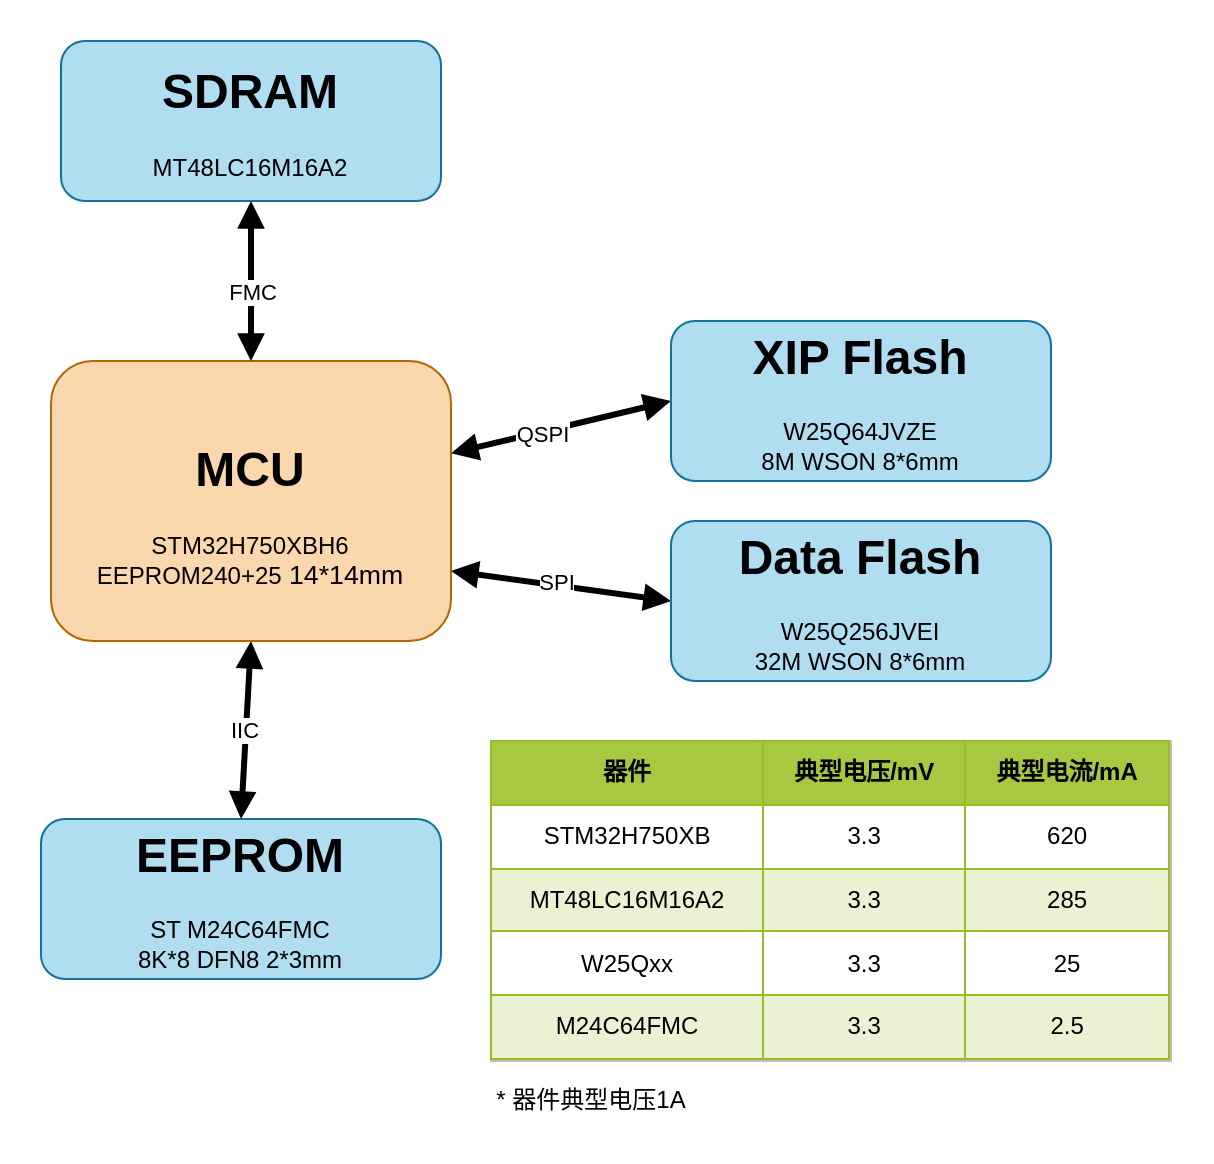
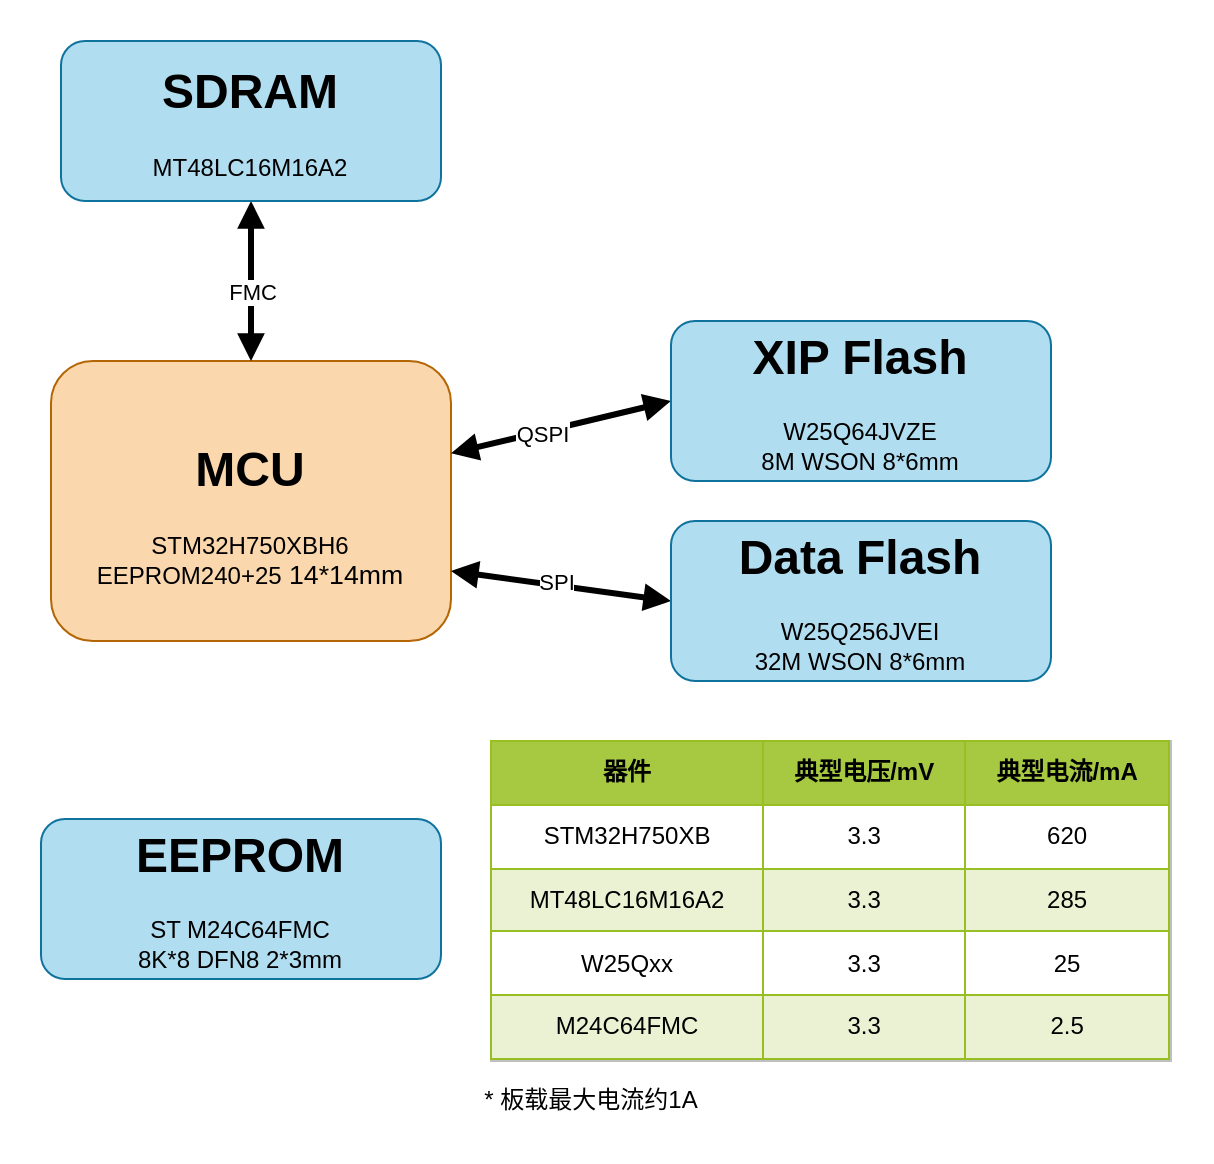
  <mxCell id="0" />
  <mxCell id="1" parent="0" />
- <mxCell id="2" value="IIC" style="edgeStyle=none;html=1;exitX=0.5;exitY=1;exitDx=0;exitDy=0;entryX=0.5;entryY=0;entryDx=0;entryDy=0;startArrow=block;startFill=1;endArrow=block;endFill=1;strokeWidth=3;" edge="1" parent="1" source="3" target="14"><mxGeometry relative="1" as="geometry" /></mxCell>
  <mxCell id="3" value="&lt;h1&gt;&lt;font color=&quot;#000000&quot;&gt;MCU&lt;/font&gt;&lt;/h1&gt;&lt;div&gt;&lt;font color=&quot;#000000&quot;&gt;STM32H750XBH6&lt;/font&gt;&lt;/div&gt;&lt;div&gt;&lt;font&gt;EEPROM240+25&lt;/font&gt;&lt;span style=&quot;font-size: 10pt&quot;&gt;&amp;nbsp;14*14mm&lt;/span&gt;&lt;font color=&quot;#000000&quot;&gt;&lt;br&gt;&lt;/font&gt;&lt;/div&gt;" style="rounded=1;whiteSpace=wrap;html=1;fillColor=#fad7ac;strokeColor=#b46504;" parent="1" vertex="1"><mxGeometry x="25" y="180" width="200" height="140" as="geometry" /></mxCell>
  <mxCell id="4" style="edgeStyle=none;rounded=0;html=1;exitX=0.5;exitY=1;exitDx=0;exitDy=0;fontColor=#000000;strokeColor=default;entryX=0.5;entryY=0;entryDx=0;entryDy=0;startArrow=block;startFill=1;strokeWidth=3;endArrow=block;endFill=1;" parent="1" source="6" target="3" edge="1"><mxGeometry relative="1" as="geometry"><mxPoint x="125" y="119.783" as="targetPoint" /><Array as="points"><mxPoint x="125" y="120" /></Array></mxGeometry></mxCell>
  <mxCell id="5" value="FMC" style="edgeLabel;html=1;align=center;verticalAlign=middle;resizable=0;points=[];fontColor=#000000;" parent="4" vertex="1" connectable="0"><mxGeometry x="0.125" relative="1" as="geometry"><mxPoint as="offset" /></mxGeometry></mxCell>
  <mxCell id="6" value="&lt;h1&gt;&lt;font color=&quot;#000000&quot;&gt;SDRAM&lt;/font&gt;&lt;/h1&gt;&lt;font color=&quot;#000000&quot;&gt;MT48LC16M16A2&lt;br&gt;&lt;span style=&quot;font-family: monospace ; font-size: 0px&quot;&gt;%3CmxGraphModel%3E%3Croot%3E%3CmxCell%20id%3D%220%22%2F%3E%3CmxCell%20id%3D%221%22%20parent%3D%220%22%2F%3E%3CmxCell%20id%3D%222%22%20value%3D%22%22%20style%3D%22rounded%3D1%3BwhiteSpace%3Dwrap%3Bhtml%3D1%3B%22%20vertex%3D%221%22%20parent%3D%221%22%3E%3CmxGeometry%20x%3D%22250%22%20y%3D%22130%22%20width%3D%22120%22%20height%3D%2260%22%20as%3D%22geometry%22%2F%3E%3C%2FmxCell%3E%3C%2Froot%3E%3C%2FmxGraphModel%3E&lt;/span&gt;&lt;/font&gt;" style="rounded=1;whiteSpace=wrap;html=1;fillColor=#b1ddf0;strokeColor=#10739e;" parent="1" vertex="1"><mxGeometry x="30" y="20" width="190" height="80" as="geometry" /></mxCell>
  <mxCell id="7" style="edgeStyle=none;html=1;exitX=0;exitY=0.5;exitDx=0;exitDy=0;strokeWidth=3;startArrow=block;startFill=1;endArrow=block;endFill=1;" edge="1" parent="1" source="9" target="3"><mxGeometry relative="1" as="geometry" /></mxCell>
  <mxCell id="8" value="QSPI" style="edgeLabel;html=1;align=center;verticalAlign=middle;resizable=0;points=[];" vertex="1" connectable="0" parent="7"><mxGeometry x="0.178" y="1" relative="1" as="geometry"><mxPoint as="offset" /></mxGeometry></mxCell>
  <mxCell id="9" value="&lt;h1&gt;&lt;font color=&quot;#000000&quot;&gt;XIP Flash&lt;/font&gt;&lt;/h1&gt;&lt;font color=&quot;#000000&quot;&gt;W25Q64JVZE&lt;br&gt;8M WSON 8*6mm&lt;br&gt;&lt;span style=&quot;font-family: monospace ; font-size: 0px&quot;&gt;%3CmxGraphModel%3E%3Croot%3E%3CmxCell%20id%3D%220%22%2F%3E%3CmxCell%20id%3D%221%22%20parent%3D%220%22%2F%3E%3CmxCell%20id%3D%222%22%20value%3D%22%22%20style%3D%22rounded%3D1%3BwhiteSpace%3Dwrap%3Bhtml%3D1%3B%22%20vertex%3D%221%22%20parent%3D%221%22%3E%3CmxGeometry%20x%3D%22250%22%20y%3D%22130%22%20width%3D%22120%22%20height%3D%2260%22%20as%3D%22geometry%22%2F%3E%3C%2FmxCell%3E%3C%2Froot%3E%3C%2FmxGraphModel%3E&lt;/span&gt;&lt;/font&gt;" style="rounded=1;whiteSpace=wrap;html=1;fillColor=#b1ddf0;strokeColor=#10739e;" parent="1" vertex="1"><mxGeometry x="335" y="160" width="190" height="80" as="geometry" /></mxCell>
  <mxCell id="10" style="edgeStyle=none;html=1;exitX=0;exitY=0.5;exitDx=0;exitDy=0;entryX=1;entryY=0.75;entryDx=0;entryDy=0;strokeWidth=3;startArrow=block;startFill=1;endArrow=block;endFill=1;" edge="1" parent="1" source="12" target="3"><mxGeometry relative="1" as="geometry" /></mxCell>
  <mxCell id="11" value="SPI" style="edgeLabel;html=1;align=center;verticalAlign=middle;resizable=0;points=[];" vertex="1" connectable="0" parent="10"><mxGeometry x="0.046" y="-2" relative="1" as="geometry"><mxPoint as="offset" /></mxGeometry></mxCell>
  <mxCell id="12" value="&lt;h1&gt;&lt;font color=&quot;#000000&quot;&gt;Data Flash&lt;/font&gt;&lt;/h1&gt;&lt;span style=&quot;color: rgb(0 , 0 , 0)&quot;&gt;W25Q256JVEI&lt;/span&gt;&lt;br style=&quot;color: rgb(0 , 0 , 0)&quot;&gt;&lt;span style=&quot;color: rgb(0 , 0 , 0)&quot;&gt;32M WSON 8*6mm&lt;/span&gt;&lt;br style=&quot;color: rgb(0 , 0 , 0)&quot;&gt;&lt;font color=&quot;#000000&quot;&gt;&lt;span style=&quot;font-family: monospace ; font-size: 0px&quot;&gt;%3CmxGraphModel%3E%3Croot%3E%3CmxCell%20id%3D%220%22%2F%3E%3CmxCell%20id%3D%221%22%20parent%3D%220%22%2F%3E%3CmxCell%20id%3D%222%22%20value%3D%22%22%20style%3D%22rounded%3D1%3BwhiteSpace%3Dwrap%3Bhtml%3D1%3B%22%20vertex%3D%221%22%20parent%3D%221%22%3E%3CmxGeometry%20x%3D%22250%22%20y%3D%22130%22%20width%3D%22120%22%20height%3D%2260%22%20as%3D%22geometry%22%2F%3E%3C%2FmxCell%3E%3C%2Froot%3E%3C%2FmxGraphModel%3E&lt;/span&gt;&lt;/font&gt;" style="rounded=1;whiteSpace=wrap;html=1;fillColor=#b1ddf0;strokeColor=#10739e;" parent="1" vertex="1"><mxGeometry x="335" y="260" width="190" height="80" as="geometry" /></mxCell>
  <mxCell id="13" value="&lt;table border=&quot;1&quot; width=&quot;100%&quot; cellpadding=&quot;4&quot; style=&quot;width: 100% ; height: 100% ; border-collapse: collapse&quot;&gt;&lt;tbody&gt;&lt;tr style=&quot;background-color: rgb(167 , 201 , 66) ; border: 1px solid rgb(152 , 191 , 33)&quot;&gt;&lt;th&gt;器件&lt;/th&gt;&lt;th&gt;典型电压/mV&lt;/th&gt;&lt;th&gt;典型电流/mA&lt;/th&gt;&lt;/tr&gt;&lt;tr style=&quot;border: 1px solid #98bf21&quot;&gt;&lt;td&gt;&lt;span&gt;STM32H750XB&lt;/span&gt;&lt;/td&gt;&lt;td&gt;3.3&lt;/td&gt;&lt;td&gt;620&lt;/td&gt;&lt;/tr&gt;&lt;tr style=&quot;background-color: #eaf2d3 ; border: 1px solid #98bf21&quot;&gt;&lt;td&gt;MT48LC16M16A2&lt;/td&gt;&lt;td&gt;3.3&lt;/td&gt;&lt;td&gt;285&lt;/td&gt;&lt;/tr&gt;&lt;tr style=&quot;border: 1px solid #98bf21&quot;&gt;&lt;td&gt;&lt;span&gt;W25Qxx&lt;/span&gt;&lt;/td&gt;&lt;td&gt;3.3&lt;/td&gt;&lt;td&gt;25&lt;/td&gt;&lt;/tr&gt;&lt;tr style=&quot;background-color: #eaf2d3 ; border: 1px solid #98bf21&quot;&gt;&lt;td&gt;M24C64FMC&lt;/td&gt;&lt;td&gt;3.3&lt;/td&gt;&lt;td&gt;2.5&lt;/td&gt;&lt;/tr&gt;&lt;/tbody&gt;&lt;/table&gt;" style="text;html=1;strokeColor=#c0c0c0;fillColor=#ffffff;overflow=fill;rounded=0;align=center;fontColor=#000000;direction=east;container=0;" parent="1" vertex="1"><mxGeometry x="245" y="370" width="340" height="160" as="geometry"><mxRectangle x="690" y="414" width="310" height="120" as="alternateBounds" /></mxGeometry></mxCell>
  <mxCell id="14" value="&lt;h1&gt;&lt;font color=&quot;#000000&quot;&gt;EEPROM&lt;/font&gt;&lt;/h1&gt;&lt;div&gt;&lt;font color=&quot;#000000&quot;&gt;ST M24C64FMC&lt;/font&gt;&lt;/div&gt;&lt;div&gt;&lt;font color=&quot;#000000&quot;&gt;8K*8 DFN8 2*3mm&lt;/font&gt;&lt;/div&gt;&lt;div&gt;&lt;font color=&quot;#000000&quot;&gt;&lt;br&gt;&lt;/font&gt;&lt;/div&gt;" style="rounded=1;whiteSpace=wrap;html=1;fillColor=#b1ddf0;strokeColor=#10739e;" parent="1" vertex="1"><mxGeometry x="20" y="409" width="200" height="80" as="geometry" /></mxCell>
- <mxCell id="15" value="* 器件典型电压1A" style="text;html=1;align=center;verticalAlign=middle;resizable=0;points=[];autosize=1;strokeColor=none;fillColor=none;fontSize=12;fontFamily=Helvetica;fontColor=#000000;" vertex="1" parent="1"><mxGeometry x="235" y="540" width="120" height="20" as="geometry" /></mxCell>
+ <mxCell id="15" value="* 板载最大电流约1A" style="text;html=1;align=center;verticalAlign=middle;resizable=0;points=[];autosize=1;strokeColor=none;fillColor=none;fontSize=12;fontFamily=Helvetica;fontColor=#000000;" vertex="1" parent="1"><mxGeometry x="235" y="540" width="120" height="20" as="geometry" /></mxCell>
